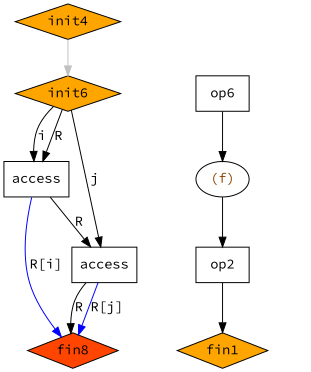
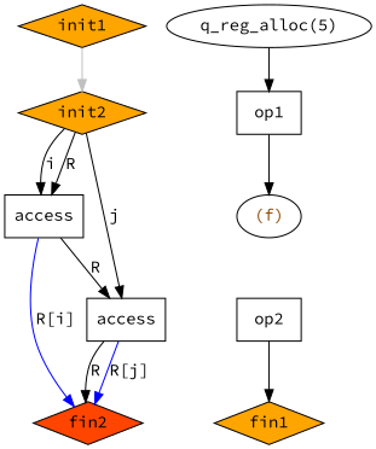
  digraph {
    fontname="Source Code Pro"
    node [fontname="Source Code Pro" shape=diamond]
    edge [color=black fontname="Source Code Pro"]
-   init1 [fillcolor=orange style=filled label=init4]
-   init2 [fillcolor=orange style=filled label=init6]
-   op1 [shape=rect label=op6]
+   init1 [fillcolor=orange style=filled]
+   init2 [fillcolor=orange style=filled]
+   n3 [label="q_reg_alloc(5)" shape=ellipse]
+   op1 [shape=rect]
    fin1 [fillcolor=orange style=filled]
    n6 [fontcolor=darkorange4 label="(f)" shape=ellipse]
    op2 [shape=rect]
    n8 [label=access shape=rect]
    n9 [label=access shape=rect]
-   fin2 [fillcolor=orangered style=filled label=fin8]
+   fin2 [fillcolor=orangered style=filled]
    init1 -> init2 [color=grey]
    init2 -> n8 [label=i]
    init2 -> n8 [label=R]
    init2 -> n9 [label=j]
+   n3 -> op1
    op1 -> n6
-   n6 -> op2
    op2 -> fin1
    n8 -> n9 [label=R]
    n8 -> fin2 [color=blue label="R[i]"]
    n9 -> fin2 [color=blue label="R[j]"]
    n9 -> fin2 [label=R]
  }
